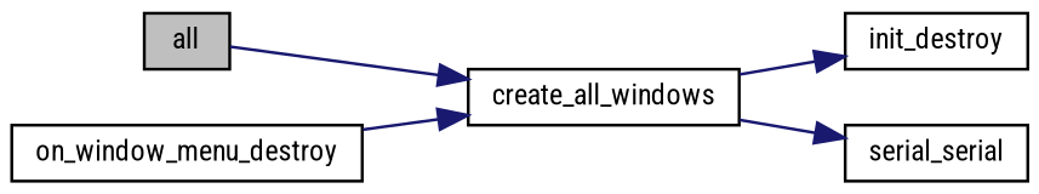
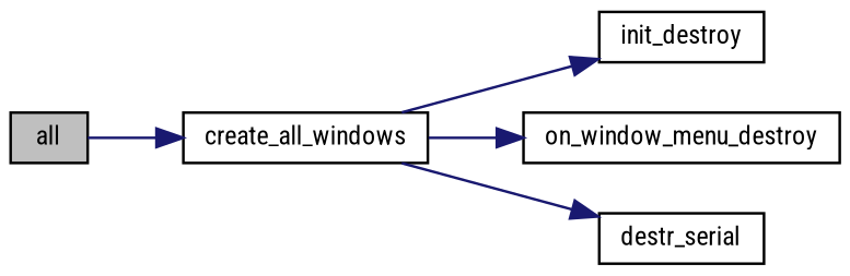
  digraph {
    fontname="Roboto Condensed"
    rankdir=LR
    node [color=black fillcolor=white fontname="Roboto Condensed" fontsize=10 shape=record style=filled]
    edge [color=midnightblue fontname="Roboto Condensed" fontsize=10 labelfontname=Helvetica labelfontsize=10 style=solid]
    n1 [fillcolor=grey75 fontcolor=black height=0.2 label=all width=0.4]
    n2 [height=0.2 label=create_all_windows width=0.4]
    n3 [height=0.2 label=init_destroy width=0.4]
    n4 [height=0.2 label=on_window_menu_destroy width=0.4]
-   n5 [height=0.2 label=serial_serial width=0.4]
+   n5 [height=0.2 label=destr_serial width=0.4]
    n1 -> n2
    n2 -> n3
-   n4 -> n2
+   n2 -> n4
    n2 -> n5
  }
